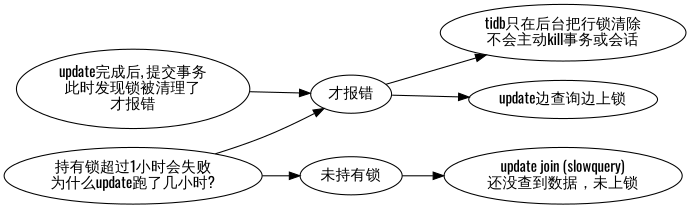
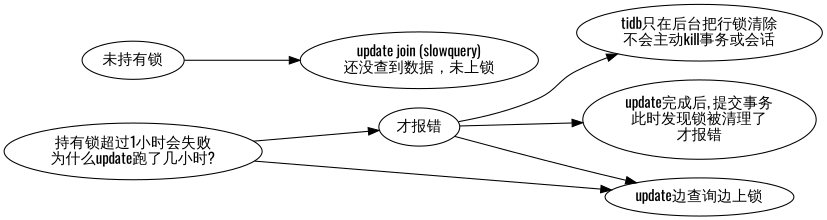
  digraph {
    fontname=Oswald
    rankdir=LR
    node [fontname=Oswald]
    edge [fontname=Oswald]
    n1 [label="才报错"]
    "持有锁超过1小时会失败\n为什么update跑了几小时?"
    "未持有锁"
    "tidb只在后台把行锁清除\n不会主动kill事务或会话"
    "update边查询边上锁"
    "update完成后, 提交事务\n此时发现锁被清理了\n才报错"
    "update join (slowquery)\n还没查到数据，未上锁"
    n1 -> "tidb只在后台把行锁清除\n不会主动kill事务或会话"
    n1 -> "update边查询边上锁"
-   "update完成后, 提交事务\n此时发现锁被清理了\n才报错" -> n1
+   n1 -> "update完成后, 提交事务\n此时发现锁被清理了\n才报错"
    "持有锁超过1小时会失败\n为什么update跑了几小时?" -> n1
-   "持有锁超过1小时会失败\n为什么update跑了几小时?" -> "未持有锁"
+   "持有锁超过1小时会失败\n为什么update跑了几小时?" -> "update边查询边上锁"
    "未持有锁" -> "update join (slowquery)\n还没查到数据，未上锁"
  }
